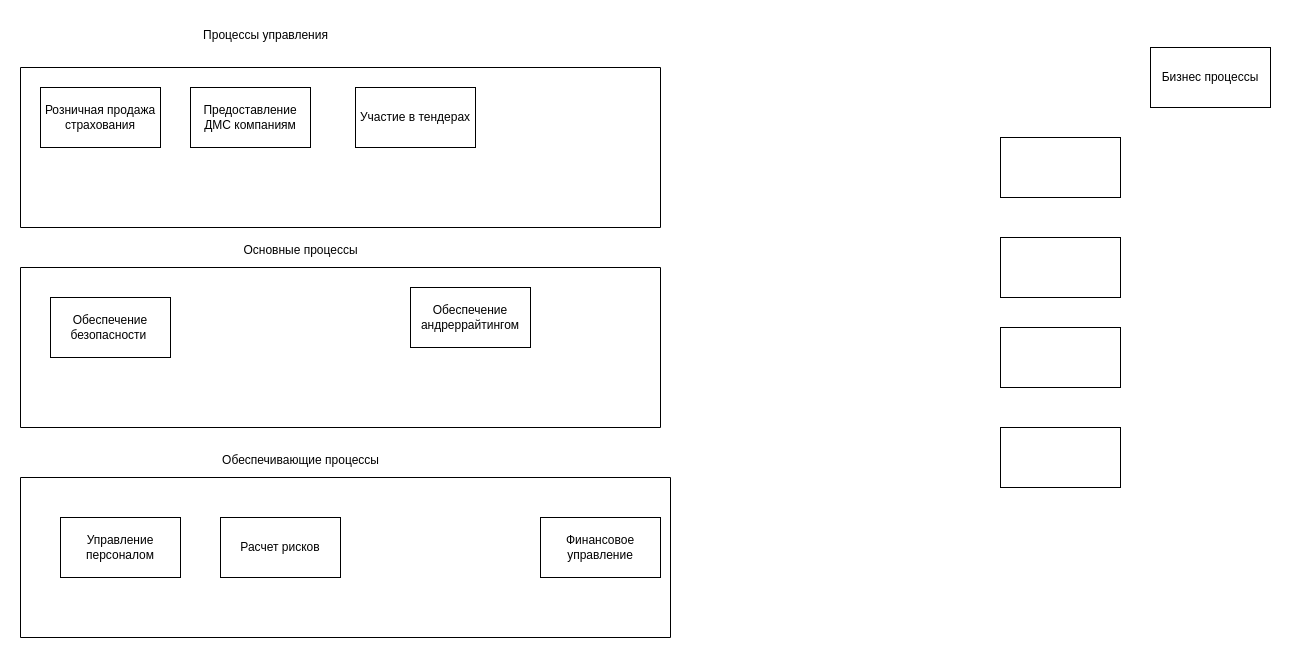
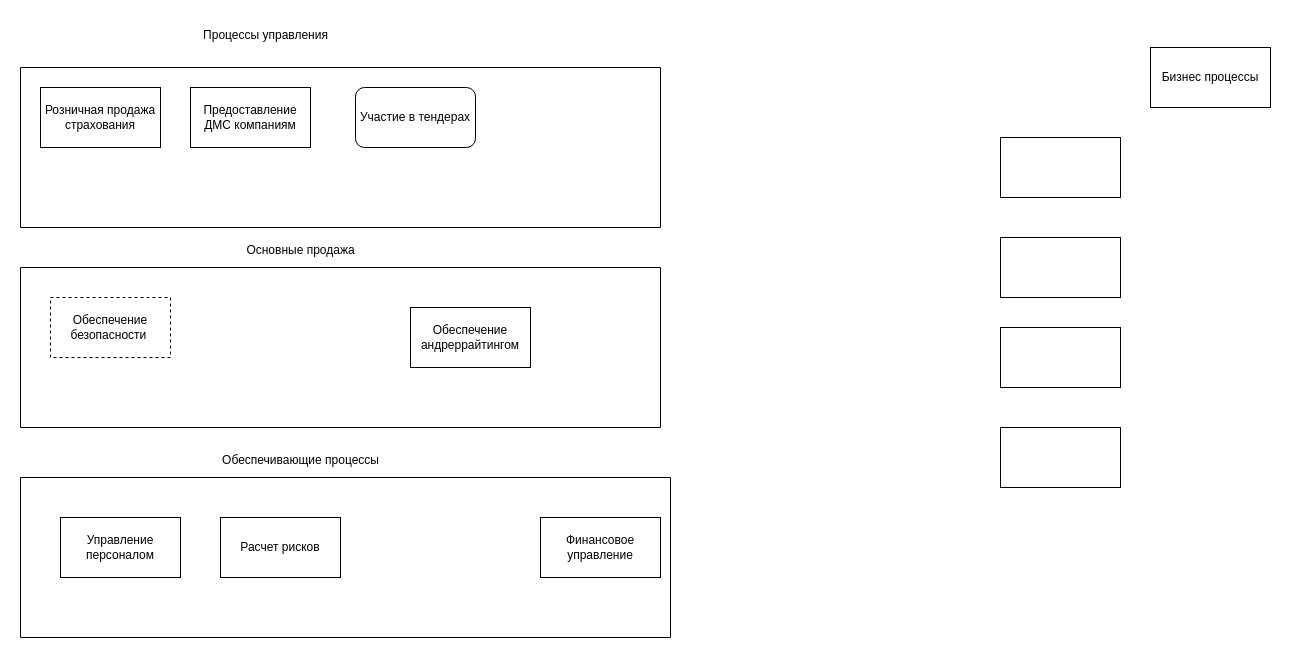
  <mxCell id="0" />
  <mxCell id="1" parent="0" />
  <mxCell id="2" value="" style="swimlane;startSize=0;" vertex="1" parent="1"><mxGeometry x="20" y="67" width="640" height="160" as="geometry" /></mxCell>
  <mxCell id="3" value="Розничная продажа страхования" style="rounded=0;whiteSpace=wrap;html=1;" vertex="1" parent="2"><mxGeometry x="20" y="20" width="120" height="60" as="geometry" /></mxCell>
  <mxCell id="4" value="Предоставление ДМС компаниям" style="rounded=0;whiteSpace=wrap;html=1;" vertex="1" parent="2"><mxGeometry x="170" y="20" width="120" height="60" as="geometry" /></mxCell>
- <mxCell id="5" value="Участие в тендерах" style="rounded=0;whiteSpace=wrap;html=1;" vertex="1" parent="2"><mxGeometry x="335" y="20" width="120" height="60" as="geometry" /></mxCell>
+ <mxCell id="5" value="Участие в тендерах" style="whiteSpace=wrap;html=1;rounded=1;" vertex="1" parent="2"><mxGeometry x="335" y="20" width="120" height="60" as="geometry" /></mxCell>
  <mxCell id="6" value="" style="swimlane;startSize=0;" vertex="1" parent="1"><mxGeometry x="20" y="267" width="640" height="160" as="geometry" /></mxCell>
- <mxCell id="7" value="Обеспечение безопасности&amp;nbsp;" style="rounded=0;whiteSpace=wrap;html=1;" vertex="1" parent="6"><mxGeometry x="30" y="30" width="120" height="60" as="geometry" /></mxCell>
- <mxCell id="8" value="Обеспечение андреррайтингом" style="rounded=0;whiteSpace=wrap;html=1;" vertex="1" parent="6"><mxGeometry x="390" y="20" width="120" height="60" as="geometry" /></mxCell>
+ <mxCell id="7" value="Обеспечение безопасности&amp;nbsp;" style="rounded=0;whiteSpace=wrap;html=1;dashed=1;" vertex="1" parent="6"><mxGeometry x="30" y="30" width="120" height="60" as="geometry" /></mxCell>
+ <mxCell id="8" value="Обеспечение андреррайтингом" style="rounded=0;whiteSpace=wrap;html=1;" vertex="1" parent="6"><mxGeometry x="390" y="40" width="120" height="60" as="geometry" /></mxCell>
  <mxCell id="9" value="" style="swimlane;startSize=0;" vertex="1" parent="1"><mxGeometry x="20" y="477" width="650" height="160" as="geometry" /></mxCell>
  <mxCell id="10" value="Управление персоналом" style="rounded=0;whiteSpace=wrap;html=1;" vertex="1" parent="9"><mxGeometry x="40" y="40" width="120" height="60" as="geometry" /></mxCell>
  <mxCell id="11" value="Расчет рисков" style="rounded=0;whiteSpace=wrap;html=1;" vertex="1" parent="9"><mxGeometry x="200" y="40" width="120" height="60" as="geometry" /></mxCell>
  <mxCell id="12" value="Финансовое управление" style="rounded=0;whiteSpace=wrap;html=1;" vertex="1" parent="9"><mxGeometry x="520" y="40" width="120" height="60" as="geometry" /></mxCell>
  <mxCell id="13" value="Процессы управления" style="text;html=1;align=center;verticalAlign=middle;resizable=0;points=[];autosize=1;strokeColor=none;fillColor=none;" vertex="1" parent="1"><mxGeometry x="190" y="20" width="150" height="30" as="geometry" /></mxCell>
- <mxCell id="14" value="Основные процессы" style="text;html=1;align=center;verticalAlign=middle;resizable=0;points=[];autosize=1;strokeColor=none;fillColor=none;" vertex="1" parent="1"><mxGeometry x="230" y="235" width="140" height="30" as="geometry" /></mxCell>
+ <mxCell id="14" value="Основные продажа" style="text;html=1;align=center;verticalAlign=middle;resizable=0;points=[];autosize=1;strokeColor=none;fillColor=none;" vertex="1" parent="1"><mxGeometry x="230" y="235" width="140" height="30" as="geometry" /></mxCell>
  <mxCell id="15" value="Обеспечивающие процессы" style="text;html=1;align=center;verticalAlign=middle;resizable=0;points=[];autosize=1;strokeColor=none;fillColor=none;" vertex="1" parent="1"><mxGeometry x="210" y="445" width="180" height="30" as="geometry" /></mxCell>
  <mxCell id="16" value="Бизнес процессы" style="rounded=0;whiteSpace=wrap;html=1;" vertex="1" parent="1"><mxGeometry x="1150" y="47" width="120" height="60" as="geometry" /></mxCell>
  <mxCell id="17" value="" style="rounded=0;whiteSpace=wrap;html=1;" vertex="1" parent="1"><mxGeometry x="1000" y="137" width="120" height="60" as="geometry" /></mxCell>
  <mxCell id="18" value="" style="rounded=0;whiteSpace=wrap;html=1;" vertex="1" parent="1"><mxGeometry x="1000" y="237" width="120" height="60" as="geometry" /></mxCell>
  <mxCell id="19" value="" style="rounded=0;whiteSpace=wrap;html=1;" vertex="1" parent="1"><mxGeometry x="1000" y="327" width="120" height="60" as="geometry" /></mxCell>
  <mxCell id="20" value="" style="rounded=0;whiteSpace=wrap;html=1;" vertex="1" parent="1"><mxGeometry x="1000" y="427" width="120" height="60" as="geometry" /></mxCell>
